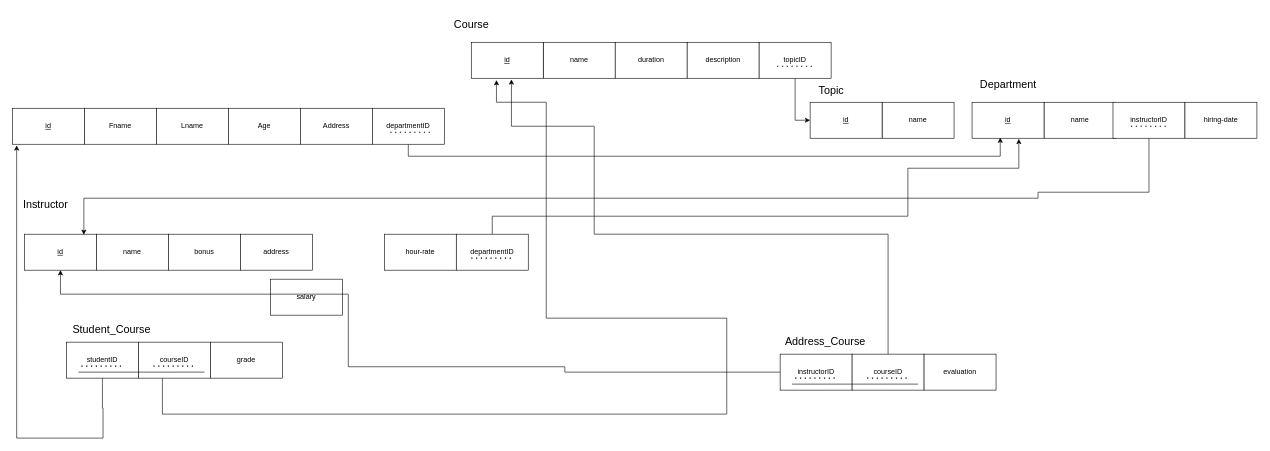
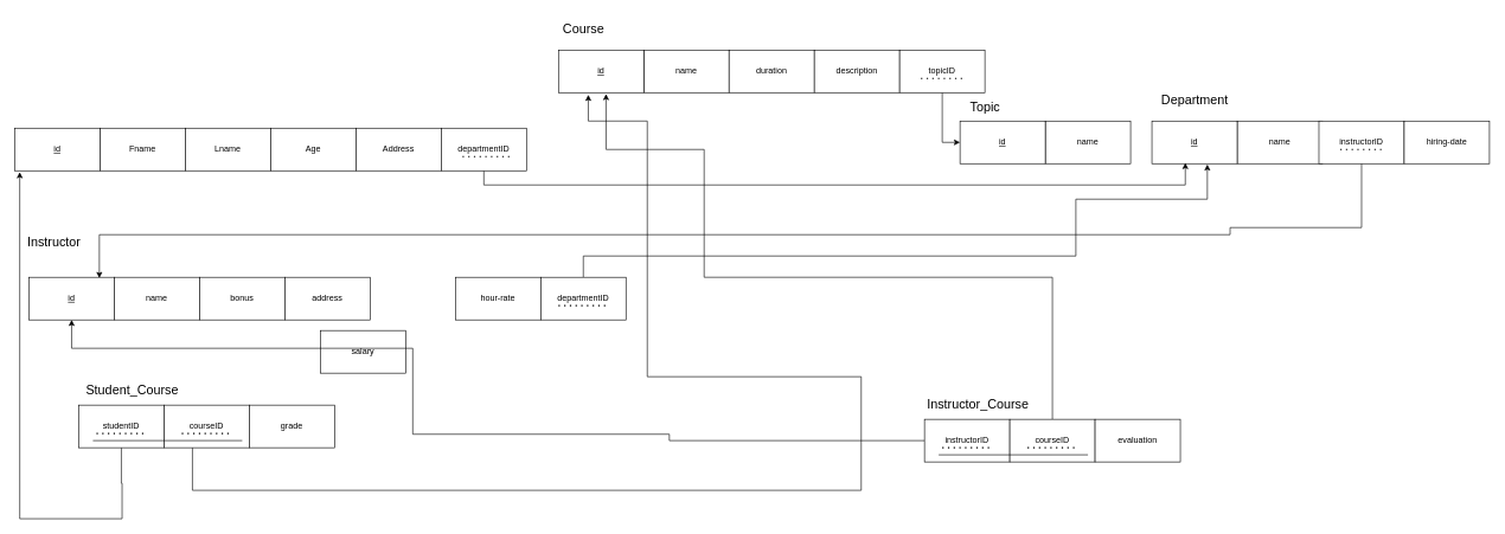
  <mxCell id="0" />
  <mxCell id="1" parent="0" />
  <mxCell id="2" value="&lt;u&gt;id&lt;/u&gt;" style="rounded=0;whiteSpace=wrap;html=1;" vertex="1" parent="1"><mxGeometry x="20" y="180" width="120" height="60" as="geometry" /></mxCell>
  <mxCell id="3" value="Fname" style="rounded=0;whiteSpace=wrap;html=1;" vertex="1" parent="1"><mxGeometry x="140" y="180" width="120" height="60" as="geometry" /></mxCell>
  <mxCell id="4" value="Lname" style="rounded=0;whiteSpace=wrap;html=1;" vertex="1" parent="1"><mxGeometry x="260" y="180" width="120" height="60" as="geometry" /></mxCell>
  <mxCell id="5" value="Age" style="rounded=0;whiteSpace=wrap;html=1;" vertex="1" parent="1"><mxGeometry x="380" y="180" width="120" height="60" as="geometry" /></mxCell>
  <mxCell id="6" value="Address" style="rounded=0;whiteSpace=wrap;html=1;" vertex="1" parent="1"><mxGeometry x="500" y="180" width="120" height="60" as="geometry" /></mxCell>
  <mxCell id="7" value="name" style="rounded=0;whiteSpace=wrap;html=1;" vertex="1" parent="1"><mxGeometry x="905" y="70" width="120" height="60" as="geometry" /></mxCell>
  <mxCell id="8" value="duration" style="rounded=0;whiteSpace=wrap;html=1;" vertex="1" parent="1"><mxGeometry x="1025" y="70" width="120" height="60" as="geometry" /></mxCell>
  <mxCell id="9" value="description" style="rounded=0;whiteSpace=wrap;html=1;" vertex="1" parent="1"><mxGeometry x="1145" y="70" width="120" height="60" as="geometry" /></mxCell>
  <mxCell id="10" value="&lt;u&gt;id&lt;/u&gt;" style="rounded=0;whiteSpace=wrap;html=1;" vertex="1" parent="1"><mxGeometry x="785" y="70" width="120" height="60" as="geometry" /></mxCell>
- <mxCell id="11" value="&lt;font style=&quot;font-size: 18px;&quot;&gt;Course&lt;/font&gt;" style="text;html=1;align=center;verticalAlign=middle;resizable=0;points=[];autosize=1;strokeColor=none;fillColor=none;" vertex="1" parent="1"><mxGeometry x="745" y="20" width="80" height="40" as="geometry" /></mxCell>
+ <mxCell id="11" value="&lt;font style=&quot;font-size: 18px;&quot;&gt;Course&lt;/font&gt;" style="text;html=1;align=center;verticalAlign=middle;resizable=0;points=[];autosize=1;strokeColor=none;fillColor=none;" vertex="1" parent="1"><mxGeometry x="780" y="20" width="80" height="40" as="geometry" /></mxCell>
  <mxCell id="12" value="name" style="rounded=0;whiteSpace=wrap;html=1;" vertex="1" parent="1"><mxGeometry x="1470" y="170" width="120" height="60" as="geometry" /></mxCell>
  <mxCell id="13" value="&lt;u&gt;id&lt;/u&gt;" style="rounded=0;whiteSpace=wrap;html=1;" vertex="1" parent="1"><mxGeometry x="1350" y="170" width="120" height="60" as="geometry" /></mxCell>
  <mxCell id="14" value="&lt;font style=&quot;font-size: 18px;&quot;&gt;Topic&lt;/font&gt;" style="text;html=1;align=center;verticalAlign=middle;resizable=0;points=[];autosize=1;strokeColor=none;fillColor=none;" vertex="1" parent="1"><mxGeometry x="1350" y="130" width="70" height="40" as="geometry" /></mxCell>
  <mxCell id="15" value="name" style="rounded=0;whiteSpace=wrap;html=1;" vertex="1" parent="1"><mxGeometry x="1740" y="170" width="120" height="60" as="geometry" /></mxCell>
  <mxCell id="16" value="&lt;u&gt;id&lt;/u&gt;" style="rounded=0;whiteSpace=wrap;html=1;" vertex="1" parent="1"><mxGeometry x="1620" y="170" width="120" height="60" as="geometry" /></mxCell>
  <mxCell id="17" value="&lt;font style=&quot;font-size: 18px;&quot;&gt;Department&lt;/font&gt;" style="text;html=1;align=center;verticalAlign=middle;resizable=0;points=[];autosize=1;strokeColor=none;fillColor=none;" vertex="1" parent="1"><mxGeometry x="1620" y="120" width="120" height="40" as="geometry" /></mxCell>
  <mxCell id="18" value="&lt;u&gt;id&lt;/u&gt;" style="rounded=0;whiteSpace=wrap;html=1;" vertex="1" parent="1"><mxGeometry x="40" y="390" width="120" height="60" as="geometry" /></mxCell>
  <mxCell id="19" value="name" style="rounded=0;whiteSpace=wrap;html=1;" vertex="1" parent="1"><mxGeometry x="160" y="390" width="120" height="60" as="geometry" /></mxCell>
  <mxCell id="20" value="bonus" style="rounded=0;whiteSpace=wrap;html=1;" vertex="1" parent="1"><mxGeometry x="280" y="390" width="120" height="60" as="geometry" /></mxCell>
  <mxCell id="21" value="address" style="rounded=0;whiteSpace=wrap;html=1;" vertex="1" parent="1"><mxGeometry x="400" y="390" width="120" height="60" as="geometry" /></mxCell>
  <mxCell id="22" value="salary" style="rounded=0;whiteSpace=wrap;html=1;" vertex="1" parent="1"><mxGeometry x="450" y="465" width="120" height="60" as="geometry" /></mxCell>
  <mxCell id="23" value="&lt;font style=&quot;font-size: 18px;&quot;&gt;Instructor&lt;/font&gt;" style="text;html=1;align=center;verticalAlign=middle;resizable=0;points=[];autosize=1;strokeColor=none;fillColor=none;" vertex="1" parent="1"><mxGeometry x="25" y="320" width="100" height="40" as="geometry" /></mxCell>
  <mxCell id="24" value="hour-rate" style="rounded=0;whiteSpace=wrap;html=1;" vertex="1" parent="1"><mxGeometry x="640" y="390" width="120" height="60" as="geometry" /></mxCell>
  <mxCell id="25" style="edgeStyle=orthogonalEdgeStyle;rounded=0;orthogonalLoop=1;jettySize=auto;html=1;entryX=0.825;entryY=0.017;entryDx=0;entryDy=0;entryPerimeter=0;" edge="1" parent="1" source="26" target="18"><mxGeometry relative="1" as="geometry"><mxPoint x="130" y="330" as="targetPoint" /><Array as="points"><mxPoint x="1915" y="320" /><mxPoint x="1730" y="320" /><mxPoint x="1730" y="330" /><mxPoint x="139" y="330" /></Array></mxGeometry></mxCell>
  <mxCell id="26" value="instructorID" style="rounded=0;whiteSpace=wrap;html=1;" vertex="1" parent="1"><mxGeometry x="1855" y="170" width="120" height="60" as="geometry" /></mxCell>
  <mxCell id="27" value="" style="endArrow=none;dashed=1;html=1;dashPattern=1 3;strokeWidth=2;rounded=0;" edge="1" parent="1"><mxGeometry width="50" height="50" relative="1" as="geometry"><mxPoint x="1885" y="210" as="sourcePoint" /><mxPoint x="1945" y="210" as="targetPoint" /></mxGeometry></mxCell>
  <mxCell id="28" style="edgeStyle=orthogonalEdgeStyle;rounded=0;orthogonalLoop=1;jettySize=auto;html=1;entryX=0.65;entryY=1.017;entryDx=0;entryDy=0;entryPerimeter=0;" edge="1" parent="1" source="29" target="16"><mxGeometry relative="1" as="geometry"><mxPoint x="1510" y="360" as="targetPoint" /><Array as="points"><mxPoint x="820" y="360" /><mxPoint x="1513" y="360" /><mxPoint x="1513" y="280" /><mxPoint x="1698" y="280" /></Array></mxGeometry></mxCell>
  <mxCell id="29" value="departmentID" style="rounded=0;whiteSpace=wrap;html=1;" vertex="1" parent="1"><mxGeometry x="760" y="390" width="120" height="60" as="geometry" /></mxCell>
  <mxCell id="30" value="" style="endArrow=none;dashed=1;html=1;dashPattern=1 3;strokeWidth=2;rounded=0;" edge="1" parent="1"><mxGeometry width="50" height="50" relative="1" as="geometry"><mxPoint x="785" y="430" as="sourcePoint" /><mxPoint x="855" y="430" as="targetPoint" /></mxGeometry></mxCell>
  <mxCell id="31" style="edgeStyle=orthogonalEdgeStyle;rounded=0;orthogonalLoop=1;jettySize=auto;html=1;entryX=0.392;entryY=0.983;entryDx=0;entryDy=0;entryPerimeter=0;" edge="1" parent="1" source="32" target="16"><mxGeometry relative="1" as="geometry"><mxPoint x="1670" y="260" as="targetPoint" /><Array as="points"><mxPoint x="680" y="260" /><mxPoint x="1667" y="260" /></Array></mxGeometry></mxCell>
  <mxCell id="32" value="departmentID" style="rounded=0;whiteSpace=wrap;html=1;" vertex="1" parent="1"><mxGeometry x="620" y="180" width="120" height="60" as="geometry" /></mxCell>
  <mxCell id="33" value="" style="endArrow=none;dashed=1;html=1;dashPattern=1 3;strokeWidth=2;rounded=0;" edge="1" parent="1"><mxGeometry width="50" height="50" relative="1" as="geometry"><mxPoint x="650" y="220" as="sourcePoint" /><mxPoint x="720" y="220" as="targetPoint" /></mxGeometry></mxCell>
  <mxCell id="34" style="edgeStyle=orthogonalEdgeStyle;rounded=0;orthogonalLoop=1;jettySize=auto;html=1;entryX=0;entryY=0.5;entryDx=0;entryDy=0;" edge="1" parent="1" source="35" target="13"><mxGeometry relative="1" as="geometry"><mxPoint x="1325" y="200" as="targetPoint" /><Array as="points"><mxPoint x="1325" y="200" /></Array></mxGeometry></mxCell>
  <mxCell id="35" value="topicID" style="rounded=0;whiteSpace=wrap;html=1;" vertex="1" parent="1"><mxGeometry x="1265" y="70" width="120" height="60" as="geometry" /></mxCell>
  <mxCell id="36" value="" style="endArrow=none;dashed=1;html=1;dashPattern=1 3;strokeWidth=2;rounded=0;" edge="1" parent="1"><mxGeometry width="50" height="50" relative="1" as="geometry"><mxPoint x="1295" y="110" as="sourcePoint" /><mxPoint x="1355" y="110" as="targetPoint" /></mxGeometry></mxCell>
  <mxCell id="37" style="edgeStyle=orthogonalEdgeStyle;rounded=0;orthogonalLoop=1;jettySize=auto;html=1;entryX=0.058;entryY=1.033;entryDx=0;entryDy=0;entryPerimeter=0;" edge="1" parent="1" source="38" target="2"><mxGeometry relative="1" as="geometry"><mxPoint x="20" y="730" as="targetPoint" /><Array as="points"><mxPoint x="170" y="680" /><mxPoint x="171" y="680" /><mxPoint x="171" y="730" /><mxPoint x="27" y="730" /></Array></mxGeometry></mxCell>
  <mxCell id="38" value="studentID" style="rounded=0;whiteSpace=wrap;html=1;" vertex="1" parent="1"><mxGeometry x="110" y="570" width="120" height="60" as="geometry" /></mxCell>
  <mxCell id="39" value="" style="endArrow=none;dashed=1;html=1;dashPattern=1 3;strokeWidth=2;rounded=0;" edge="1" parent="1"><mxGeometry width="50" height="50" relative="1" as="geometry"><mxPoint x="135" y="610" as="sourcePoint" /><mxPoint x="205" y="610" as="targetPoint" /></mxGeometry></mxCell>
  <mxCell id="40" style="edgeStyle=orthogonalEdgeStyle;rounded=0;orthogonalLoop=1;jettySize=auto;html=1;exitX=0.5;exitY=1;exitDx=0;exitDy=0;entryX=0.35;entryY=1.05;entryDx=0;entryDy=0;entryPerimeter=0;" edge="1" parent="1" target="10"><mxGeometry relative="1" as="geometry"><mxPoint x="830" y="170" as="targetPoint" /><mxPoint x="270" y="630" as="sourcePoint" /><Array as="points"><mxPoint x="270" y="690" /><mxPoint x="1211" y="690" /><mxPoint x="1211" y="530" /><mxPoint x="910" y="530" /><mxPoint x="910" y="170" /><mxPoint x="827" y="170" /></Array></mxGeometry></mxCell>
  <mxCell id="41" value="courseID" style="rounded=0;whiteSpace=wrap;html=1;" vertex="1" parent="1"><mxGeometry x="230" y="570" width="120" height="60" as="geometry" /></mxCell>
  <mxCell id="42" value="" style="endArrow=none;dashed=1;html=1;dashPattern=1 3;strokeWidth=2;rounded=0;" edge="1" parent="1"><mxGeometry width="50" height="50" relative="1" as="geometry"><mxPoint x="255" y="610" as="sourcePoint" /><mxPoint x="325" y="610" as="targetPoint" /></mxGeometry></mxCell>
  <mxCell id="43" value="grade" style="rounded=0;whiteSpace=wrap;html=1;" vertex="1" parent="1"><mxGeometry x="350" y="570" width="120" height="60" as="geometry" /></mxCell>
  <mxCell id="44" value="&lt;font style=&quot;font-size: 18px;&quot;&gt;Student_Course&lt;/font&gt;" style="text;html=1;align=center;verticalAlign=middle;resizable=0;points=[];autosize=1;strokeColor=none;fillColor=none;" vertex="1" parent="1"><mxGeometry x="110" y="530" width="150" height="40" as="geometry" /></mxCell>
  <mxCell id="45" value="hiring-date" style="rounded=0;whiteSpace=wrap;html=1;" vertex="1" parent="1"><mxGeometry x="1975" y="170" width="120" height="60" as="geometry" /></mxCell>
  <mxCell id="46" value="" style="endArrow=none;html=1;rounded=0;entryX=0.917;entryY=0.833;entryDx=0;entryDy=0;entryPerimeter=0;" edge="1" parent="1" target="41"><mxGeometry width="50" height="50" relative="1" as="geometry"><mxPoint x="130" y="620" as="sourcePoint" /><mxPoint x="210" y="620" as="targetPoint" /></mxGeometry></mxCell>
  <mxCell id="47" style="edgeStyle=orthogonalEdgeStyle;rounded=0;orthogonalLoop=1;jettySize=auto;html=1;entryX=0.5;entryY=1;entryDx=0;entryDy=0;" edge="1" parent="1" source="48" target="18"><mxGeometry relative="1" as="geometry"><mxPoint x="100" y="490" as="targetPoint" /><Array as="points"><mxPoint x="941" y="620" /><mxPoint x="941" y="611" /><mxPoint x="580" y="611" /><mxPoint x="580" y="490" /><mxPoint x="100" y="490" /></Array></mxGeometry></mxCell>
  <mxCell id="48" value="instructorID" style="rounded=0;whiteSpace=wrap;html=1;" vertex="1" parent="1"><mxGeometry x="1300" y="590" width="120" height="60" as="geometry" /></mxCell>
  <mxCell id="49" value="" style="endArrow=none;dashed=1;html=1;dashPattern=1 3;strokeWidth=2;rounded=0;" edge="1" parent="1"><mxGeometry width="50" height="50" relative="1" as="geometry"><mxPoint x="1325" y="630" as="sourcePoint" /><mxPoint x="1395" y="630" as="targetPoint" /></mxGeometry></mxCell>
  <mxCell id="50" style="edgeStyle=orthogonalEdgeStyle;rounded=0;orthogonalLoop=1;jettySize=auto;html=1;entryX=0.558;entryY=1.033;entryDx=0;entryDy=0;entryPerimeter=0;" edge="1" parent="1" source="51" target="10"><mxGeometry relative="1" as="geometry"><mxPoint x="850" y="210" as="targetPoint" /><Array as="points"><mxPoint x="1480" y="390" /><mxPoint x="990" y="390" /><mxPoint x="990" y="210" /><mxPoint x="852" y="210" /></Array></mxGeometry></mxCell>
  <mxCell id="51" value="courseID" style="rounded=0;whiteSpace=wrap;html=1;" vertex="1" parent="1"><mxGeometry x="1420" y="590" width="120" height="60" as="geometry" /></mxCell>
  <mxCell id="52" value="" style="endArrow=none;dashed=1;html=1;dashPattern=1 3;strokeWidth=2;rounded=0;" edge="1" parent="1"><mxGeometry width="50" height="50" relative="1" as="geometry"><mxPoint x="1445" y="630" as="sourcePoint" /><mxPoint x="1515" y="630" as="targetPoint" /></mxGeometry></mxCell>
  <mxCell id="53" value="evaluation" style="rounded=0;whiteSpace=wrap;html=1;" vertex="1" parent="1"><mxGeometry x="1540" y="590" width="120" height="60" as="geometry" /></mxCell>
- <mxCell id="54" value="&lt;font style=&quot;font-size: 18px;&quot;&gt;Address_Course&lt;/font&gt;" style="text;html=1;align=center;verticalAlign=middle;resizable=0;points=[];autosize=1;strokeColor=none;fillColor=none;" vertex="1" parent="1"><mxGeometry x="1290" y="550" width="170" height="40" as="geometry" /></mxCell>
+ <mxCell id="54" value="&lt;font style=&quot;font-size: 18px;&quot;&gt;Instructor_Course&lt;/font&gt;" style="text;html=1;align=center;verticalAlign=middle;resizable=0;points=[];autosize=1;strokeColor=none;fillColor=none;" vertex="1" parent="1"><mxGeometry x="1290" y="550" width="170" height="40" as="geometry" /></mxCell>
  <mxCell id="55" value="" style="endArrow=none;html=1;rounded=0;entryX=0.917;entryY=0.833;entryDx=0;entryDy=0;entryPerimeter=0;" edge="1" target="51" parent="1"><mxGeometry width="50" height="50" relative="1" as="geometry"><mxPoint x="1320" y="640" as="sourcePoint" /><mxPoint x="1400" y="640" as="targetPoint" /></mxGeometry></mxCell>
